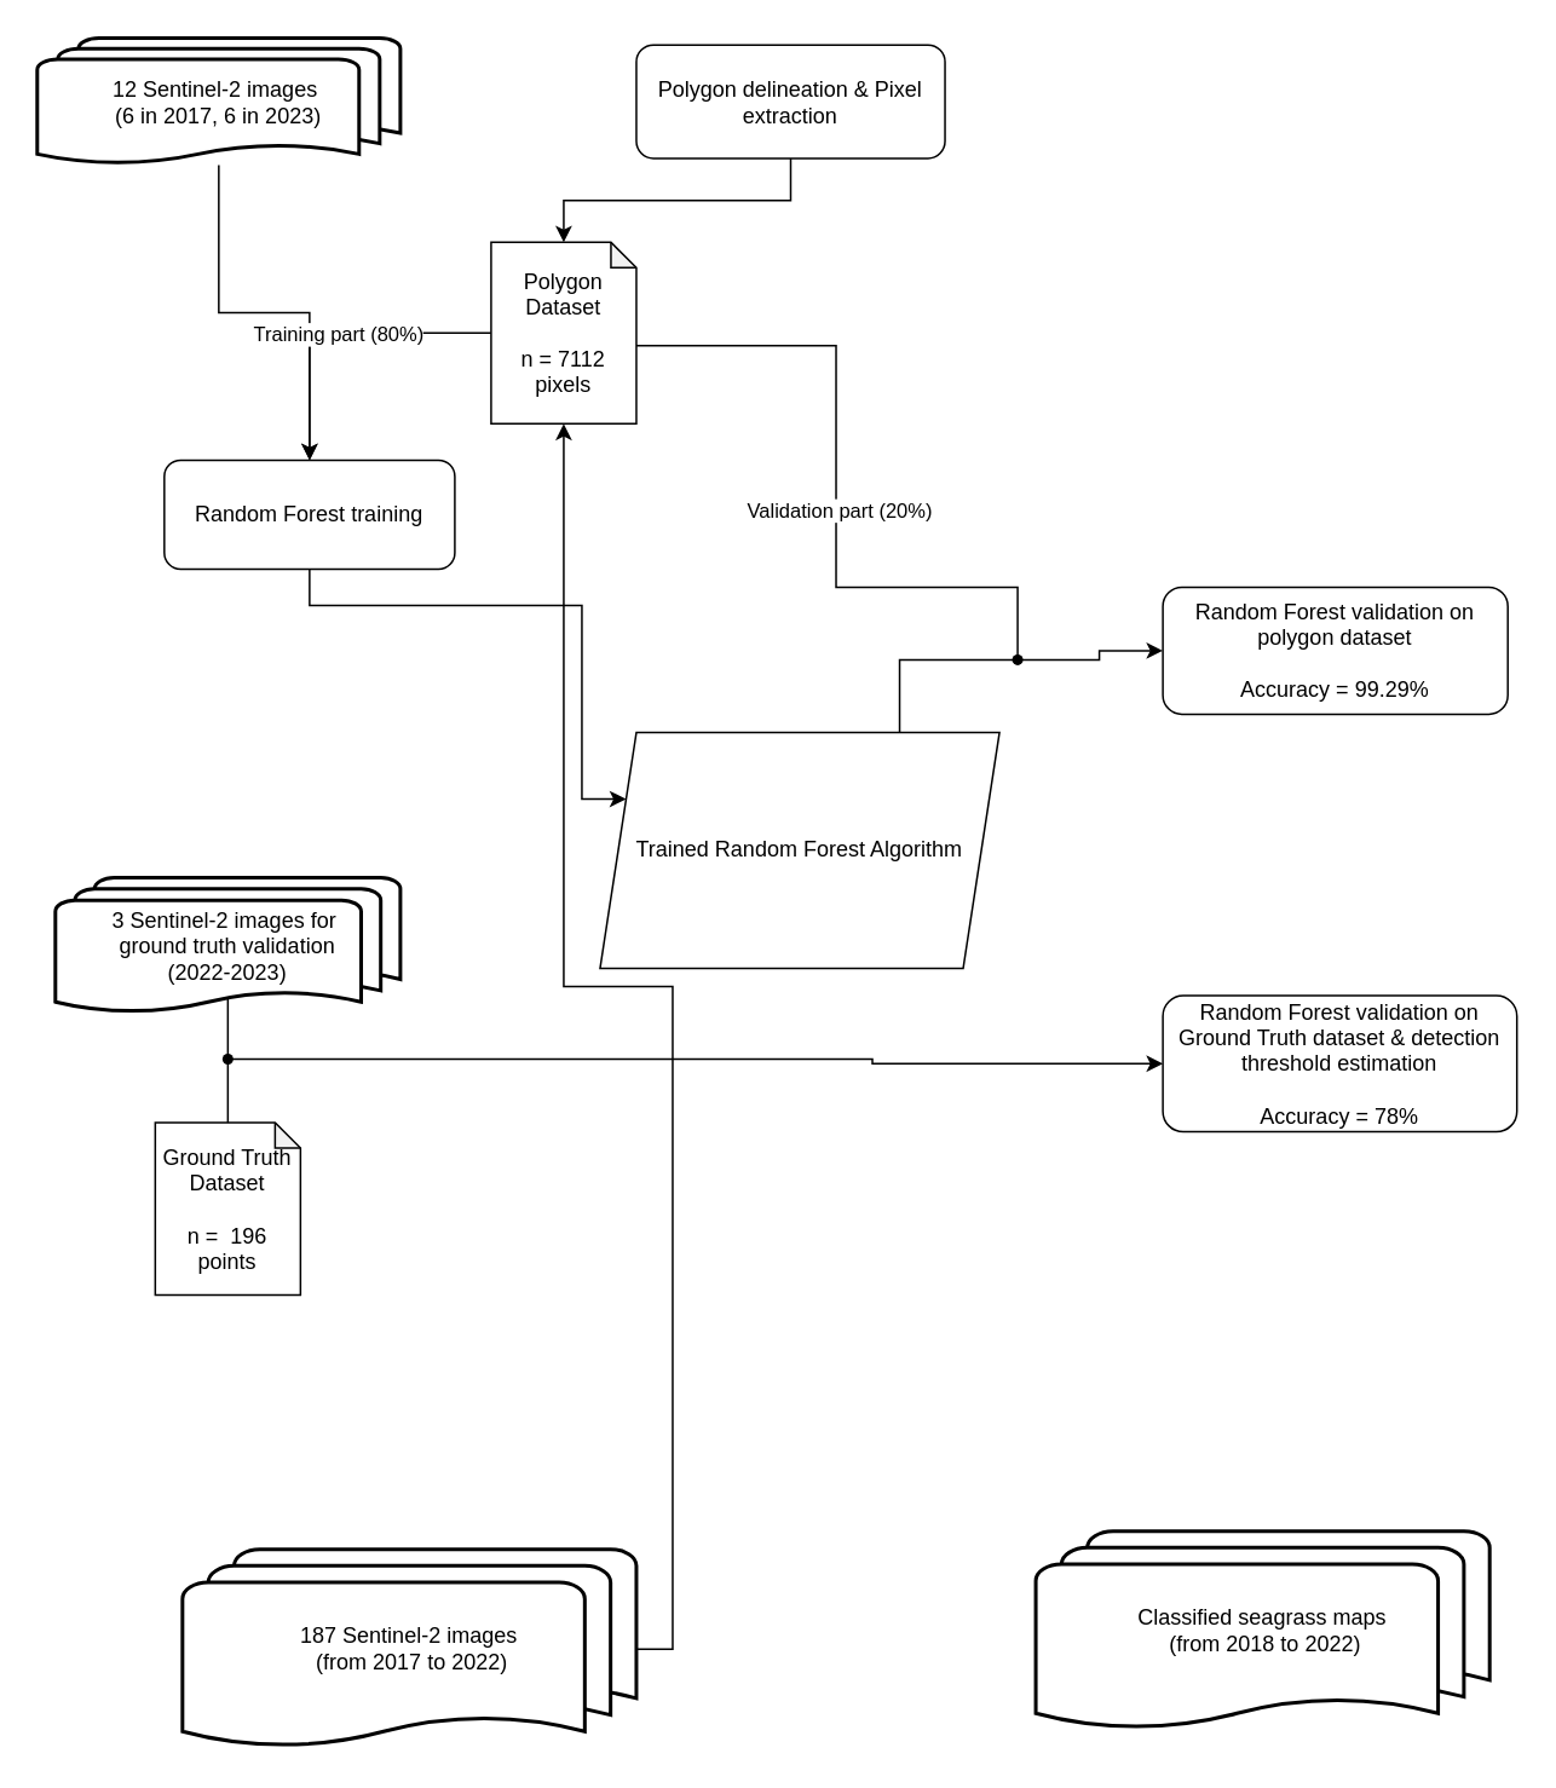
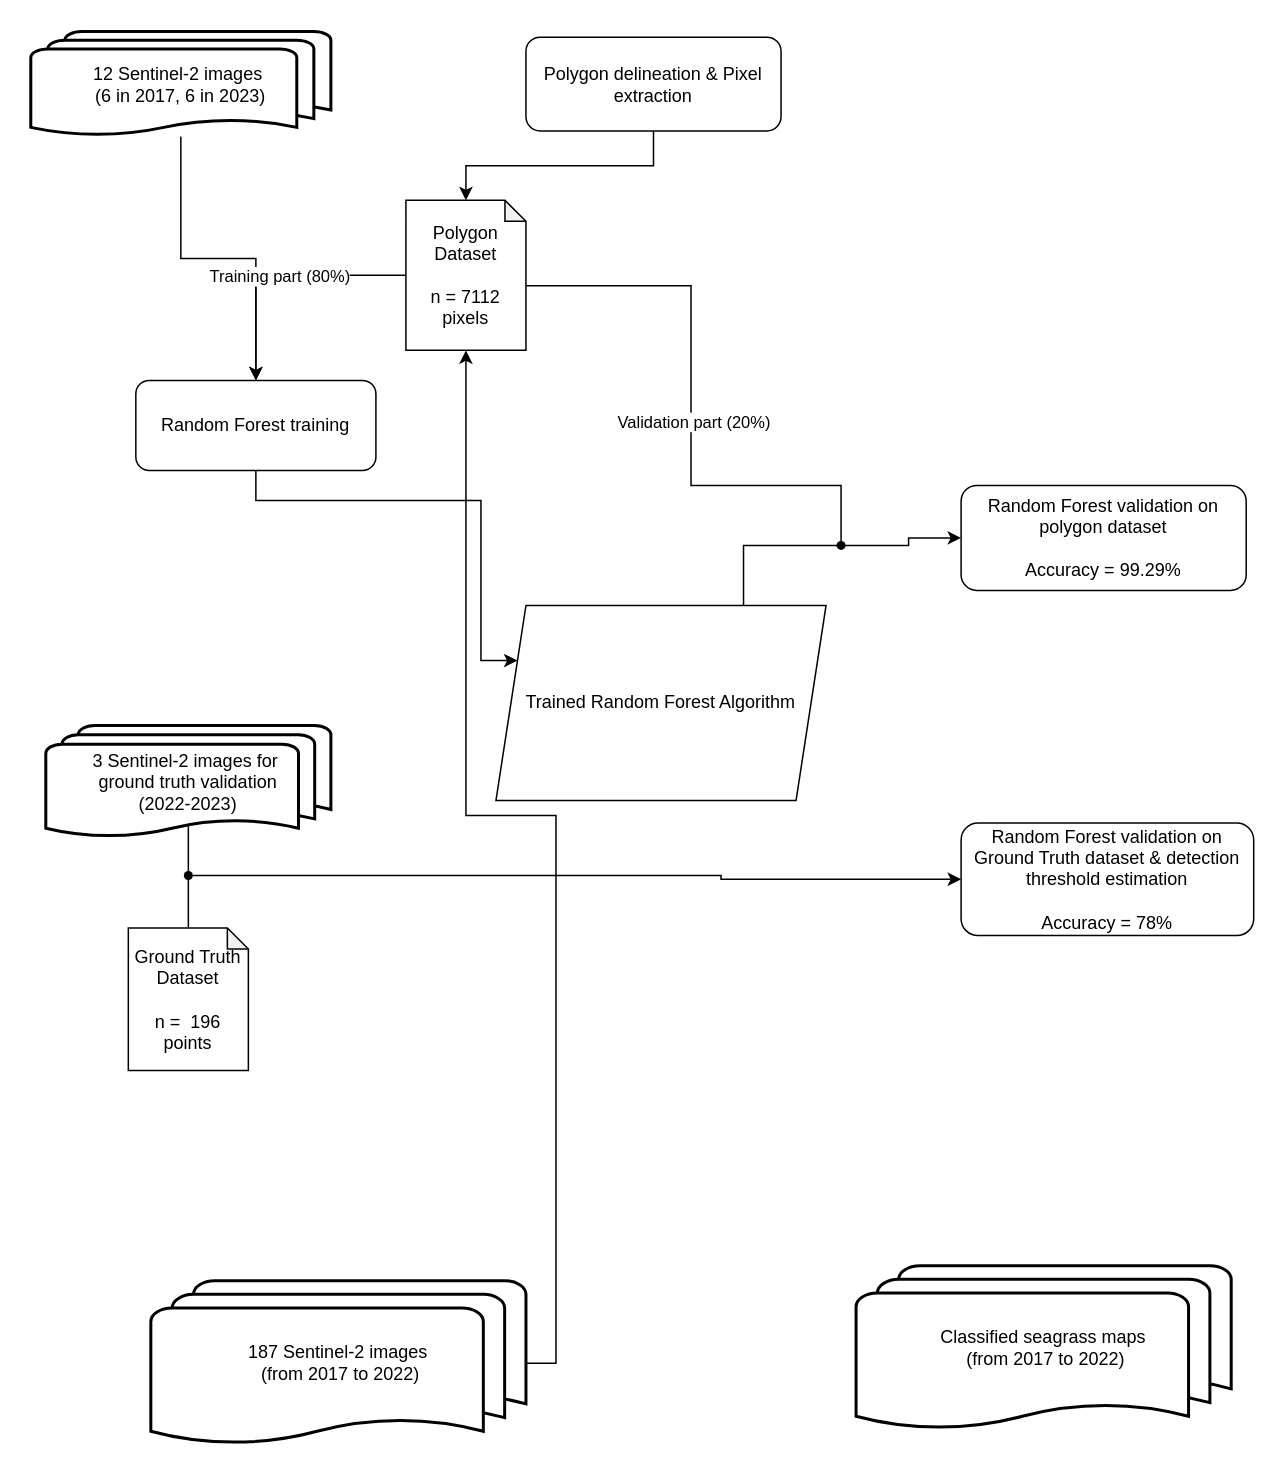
  <mxCell id="0" />
  <mxCell id="1" parent="0" />
  <mxCell id="2" value="" style="edgeStyle=orthogonalEdgeStyle;rounded=0;orthogonalLoop=1;jettySize=auto;html=1;" edge="1" parent="1" source="3" target="12"><mxGeometry relative="1" as="geometry"><mxPoint x="370" y="68" as="targetPoint" /></mxGeometry></mxCell>
  <mxCell id="3" value="12 Sentinel-2 images&amp;nbsp;&lt;div&gt;(6 in 2017, 6 in 2023)&lt;/div&gt;" style="strokeWidth=2;html=1;shape=mxgraph.flowchart.multi-document;whiteSpace=wrap;" vertex="1" parent="1"><mxGeometry x="20" y="20.5" width="200" height="70" as="geometry" /></mxCell>
  <mxCell id="4" value="Polygon delineation &amp;amp; Pixel extraction" style="rounded=1;whiteSpace=wrap;html=1;" vertex="1" parent="1"><mxGeometry x="350" y="24.25" width="170" height="62.5" as="geometry" /></mxCell>
  <mxCell id="5" style="edgeStyle=orthogonalEdgeStyle;rounded=0;orthogonalLoop=1;jettySize=auto;html=1;exitX=0;exitY=0.5;exitDx=0;exitDy=0;exitPerimeter=0;entryX=0.5;entryY=0;entryDx=0;entryDy=0;" edge="1" parent="1" source="9" target="12"><mxGeometry relative="1" as="geometry"><mxPoint x="120" y="393" as="targetPoint" /></mxGeometry></mxCell>
  <mxCell id="6" value="Training part (80%)" style="edgeLabel;html=1;align=center;verticalAlign=middle;resizable=0;points=[];" vertex="1" connectable="0" parent="5"><mxGeometry x="0.004" relative="1" as="geometry"><mxPoint as="offset" /></mxGeometry></mxCell>
  <mxCell id="7" style="edgeStyle=orthogonalEdgeStyle;rounded=0;orthogonalLoop=1;jettySize=auto;html=1;exitX=0;exitY=0;exitDx=80;exitDy=57;exitPerimeter=0;entryX=0.7;entryY=0.05;entryDx=0;entryDy=0;entryPerimeter=0;endArrow=none;endFill=0;" edge="1" parent="1" source="9" target="27"><mxGeometry relative="1" as="geometry"><mxPoint x="650" y="263" as="targetPoint" /><Array as="points"><mxPoint x="460" y="190" /><mxPoint x="460" y="323" /><mxPoint x="560" y="323" /></Array></mxGeometry></mxCell>
  <mxCell id="8" value="Validation part (20%)" style="edgeLabel;html=1;align=center;verticalAlign=middle;resizable=0;points=[];" vertex="1" connectable="0" parent="7"><mxGeometry x="0.046" y="1" relative="1" as="geometry"><mxPoint as="offset" /></mxGeometry></mxCell>
  <mxCell id="9" value="Polygon Dataset&lt;div&gt;&lt;br&gt;&lt;/div&gt;&lt;div&gt;n = 7112 pixels&lt;/div&gt;" style="shape=note;whiteSpace=wrap;html=1;backgroundOutline=1;darkOpacity=0.05;size=14;" vertex="1" parent="1"><mxGeometry x="270" y="133" width="80" height="100" as="geometry" /></mxCell>
  <mxCell id="10" style="edgeStyle=orthogonalEdgeStyle;rounded=0;orthogonalLoop=1;jettySize=auto;html=1;exitX=0.5;exitY=1;exitDx=0;exitDy=0;entryX=0.5;entryY=0;entryDx=0;entryDy=0;entryPerimeter=0;" edge="1" parent="1" source="4" target="9"><mxGeometry relative="1" as="geometry" /></mxCell>
  <mxCell id="11" style="edgeStyle=orthogonalEdgeStyle;rounded=0;orthogonalLoop=1;jettySize=auto;html=1;exitX=0.5;exitY=1;exitDx=0;exitDy=0;entryX=0;entryY=0.25;entryDx=0;entryDy=0;" edge="1" parent="1" source="12" target="14"><mxGeometry relative="1" as="geometry"><Array as="points"><mxPoint x="170" y="333" /><mxPoint x="320" y="333" /><mxPoint x="320" y="440" /></Array></mxGeometry></mxCell>
  <mxCell id="12" value="Random Forest training" style="rounded=1;whiteSpace=wrap;html=1;" vertex="1" parent="1"><mxGeometry x="90" y="253" width="160" height="60" as="geometry" /></mxCell>
  <mxCell id="13" style="edgeStyle=orthogonalEdgeStyle;rounded=0;orthogonalLoop=1;jettySize=auto;html=1;exitDx=0;exitDy=0;entryX=0;entryY=0.5;entryDx=0;entryDy=0;" edge="1" parent="1" source="27" target="15"><mxGeometry relative="1" as="geometry" /></mxCell>
  <mxCell id="14" value="Trained Random Forest Algorithm" style="shape=parallelogram;perimeter=parallelogramPerimeter;whiteSpace=wrap;html=1;fixedSize=1;" vertex="1" parent="1"><mxGeometry x="330" y="403" width="220" height="130" as="geometry" /></mxCell>
  <mxCell id="15" value="Random Forest validation on polygon dataset&lt;div&gt;&lt;br&gt;&lt;/div&gt;&lt;div&gt;Accuracy = 99.29%&lt;/div&gt;" style="rounded=1;whiteSpace=wrap;html=1;" vertex="1" parent="1"><mxGeometry x="640" y="323" width="190" height="70" as="geometry" /></mxCell>
  <mxCell id="16" value="3 Sentinel-2 images for&amp;nbsp;&lt;div&gt;ground truth validation&lt;/div&gt;&lt;div&gt;(2022-2023)&lt;/div&gt;" style="strokeWidth=2;html=1;shape=mxgraph.flowchart.multi-document;whiteSpace=wrap;" vertex="1" parent="1"><mxGeometry x="30" y="483" width="190" height="75" as="geometry" /></mxCell>
  <mxCell id="17" value="Ground Truth Dataset&lt;div&gt;&lt;br&gt;&lt;/div&gt;&lt;div&gt;n =&amp;nbsp; 196 points&lt;/div&gt;" style="shape=note;whiteSpace=wrap;html=1;backgroundOutline=1;darkOpacity=0.05;size=14;" vertex="1" parent="1"><mxGeometry x="85" y="618" width="80" height="95" as="geometry" /></mxCell>
  <mxCell id="18" value="Random Forest validation on Ground Truth dataset &amp;amp; detection threshold estimation&lt;div&gt;&lt;br&gt;&lt;/div&gt;&lt;div&gt;Accuracy = 78%&lt;/div&gt;" style="rounded=1;whiteSpace=wrap;html=1;" vertex="1" parent="1"><mxGeometry x="640" y="548" width="195" height="75" as="geometry" /></mxCell>
  <mxCell id="19" style="edgeStyle=orthogonalEdgeStyle;rounded=0;orthogonalLoop=1;jettySize=auto;html=1;exitX=1;exitY=0.5;exitDx=0;exitDy=0;exitPerimeter=0;" edge="1" parent="1" source="20" target="9"><mxGeometry relative="1" as="geometry"><mxPoint x="900" y="768" as="targetPoint" /></mxGeometry></mxCell>
  <mxCell id="20" value="187 Sentinel-2 images&lt;div&gt;&amp;nbsp;(from 2017 to 2022)&lt;/div&gt;" style="strokeWidth=2;html=1;shape=mxgraph.flowchart.multi-document;whiteSpace=wrap;" vertex="1" parent="1"><mxGeometry x="100" y="853" width="250" height="110" as="geometry" /></mxCell>
- <mxCell id="21" value="Classified seagrass maps&lt;div&gt;&amp;nbsp;(from 2018 to 2022)&lt;/div&gt;" style="strokeWidth=2;html=1;shape=mxgraph.flowchart.multi-document;whiteSpace=wrap;" vertex="1" parent="1"><mxGeometry x="570" y="843" width="250" height="110" as="geometry" /></mxCell>
+ <mxCell id="21" value="Classified seagrass maps&lt;div&gt;&amp;nbsp;(from 2017 to 2022)&lt;/div&gt;" style="strokeWidth=2;html=1;shape=mxgraph.flowchart.multi-document;whiteSpace=wrap;" vertex="1" parent="1"><mxGeometry x="570" y="843" width="250" height="110" as="geometry" /></mxCell>
  <mxCell id="22" style="edgeStyle=orthogonalEdgeStyle;rounded=0;orthogonalLoop=1;jettySize=auto;html=1;entryX=0.5;entryY=0;entryDx=0;entryDy=0;entryPerimeter=0;endArrow=none;endFill=0;exitDx=0;exitDy=0;exitPerimeter=0;" edge="1" parent="1" source="25" target="17"><mxGeometry relative="1" as="geometry" /></mxCell>
  <mxCell id="23" value="" style="edgeStyle=orthogonalEdgeStyle;rounded=0;orthogonalLoop=1;jettySize=auto;html=1;entryDx=0;entryDy=0;entryPerimeter=0;endArrow=none;endFill=0;exitX=0.5;exitY=0.88;exitDx=0;exitDy=0;exitPerimeter=0;" edge="1" parent="1" source="16" target="25"><mxGeometry relative="1" as="geometry"><mxPoint x="125" y="549" as="sourcePoint" /><mxPoint x="125" y="618" as="targetPoint" /></mxGeometry></mxCell>
  <mxCell id="24" style="edgeStyle=orthogonalEdgeStyle;rounded=0;orthogonalLoop=1;jettySize=auto;html=1;entryX=0;entryY=0.5;entryDx=0;entryDy=0;" edge="1" parent="1" source="25" target="18"><mxGeometry relative="1" as="geometry"><mxPoint x="480" y="593" as="targetPoint" /><Array as="points"><mxPoint x="125" y="583" /><mxPoint x="480" y="583" /><mxPoint x="480" y="586" /></Array></mxGeometry></mxCell>
  <mxCell id="25" value="" style="shape=waypoint;sketch=0;fillStyle=solid;size=6;pointerEvents=1;points=[];fillColor=none;resizable=0;rotatable=0;perimeter=centerPerimeter;snapToPoint=1;" vertex="1" parent="1"><mxGeometry x="115" y="573" width="20" height="20" as="geometry" /></mxCell>
  <mxCell id="26" value="" style="edgeStyle=orthogonalEdgeStyle;rounded=0;orthogonalLoop=1;jettySize=auto;html=1;exitX=0.75;exitY=0;exitDx=0;exitDy=0;entryDx=0;entryDy=0;endArrow=none;endFill=0;" edge="1" parent="1" source="14" target="27"><mxGeometry relative="1" as="geometry"><mxPoint x="495" y="403" as="sourcePoint" /><mxPoint x="660" y="363" as="targetPoint" /><Array as="points"><mxPoint x="495" y="363" /></Array></mxGeometry></mxCell>
  <mxCell id="27" value="" style="shape=waypoint;sketch=0;fillStyle=solid;size=6;pointerEvents=1;points=[];fillColor=none;resizable=0;rotatable=0;perimeter=centerPerimeter;snapToPoint=1;" vertex="1" parent="1"><mxGeometry x="550" y="353" width="20" height="20" as="geometry" /></mxCell>
